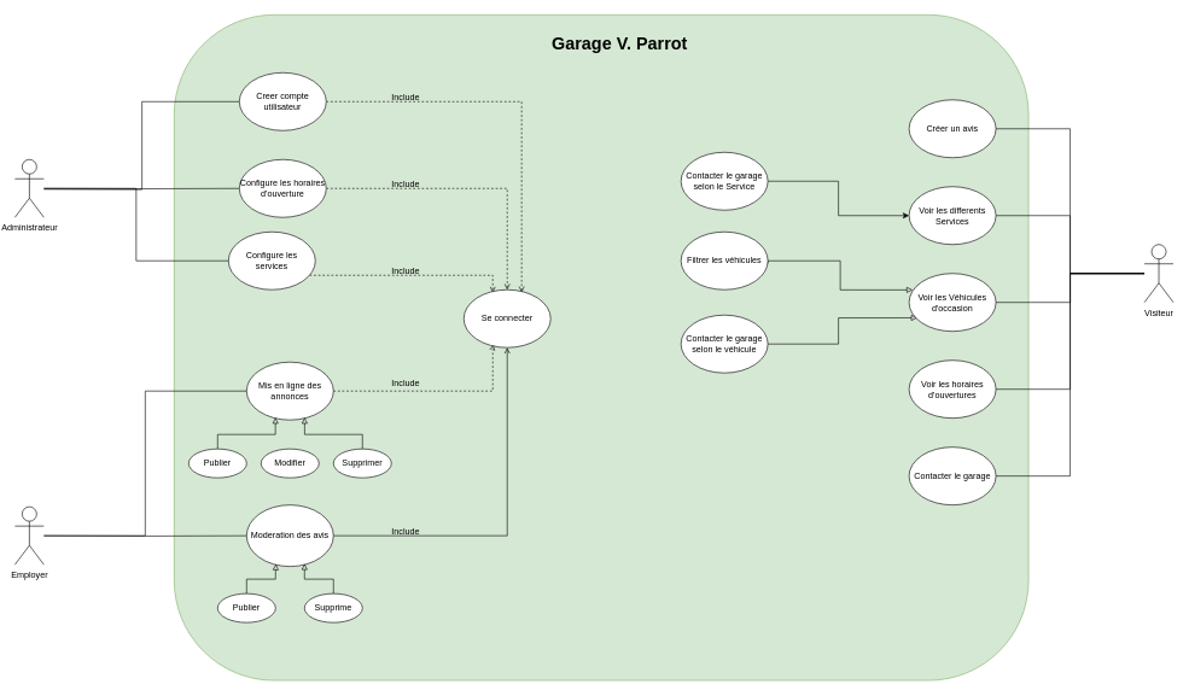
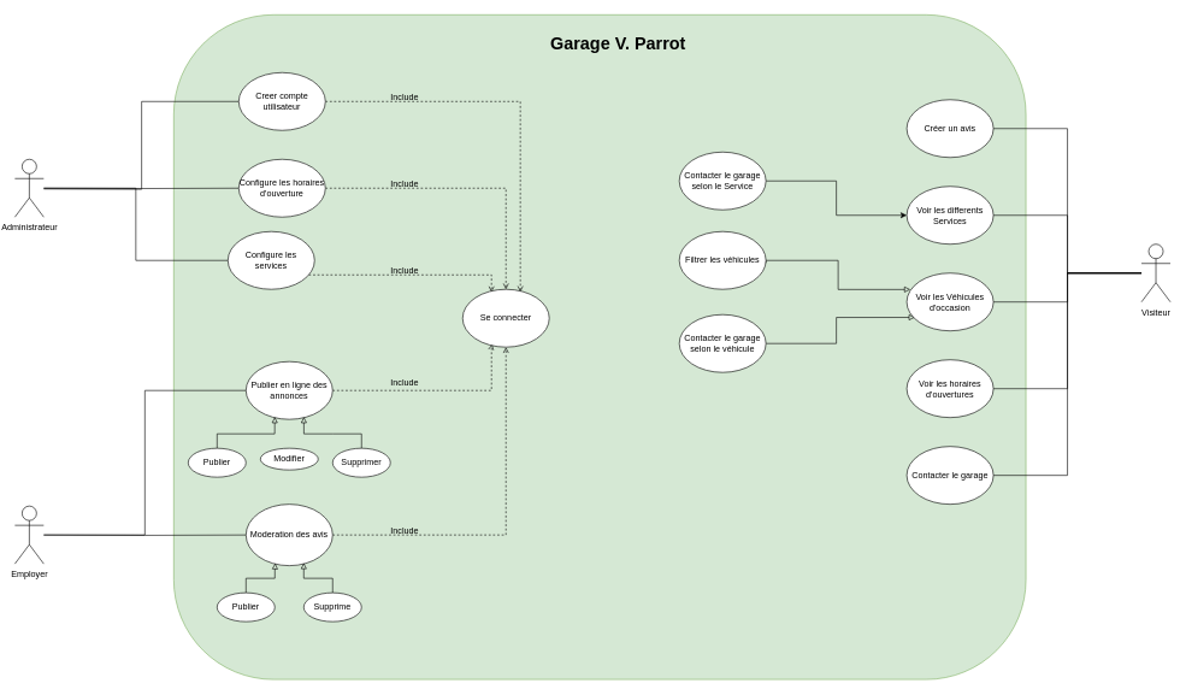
  <mxCell id="0" />
  <mxCell id="1" parent="0" />
  <mxCell id="2" value="" style="rounded=1;whiteSpace=wrap;html=1;fillColor=#d5e8d4;strokeColor=#82b366;" vertex="1" parent="1"><mxGeometry x="240" y="20" width="1180" height="920" as="geometry" /></mxCell>
  <mxCell id="3" value="Administrateur" style="shape=umlActor;verticalLabelPosition=bottom;verticalAlign=top;html=1;outlineConnect=0;" parent="1" vertex="1"><mxGeometry x="20" y="220" width="40" height="80" as="geometry" /></mxCell>
  <mxCell id="4" value="Employer" style="shape=umlActor;verticalLabelPosition=bottom;verticalAlign=top;html=1;outlineConnect=0;" parent="1" vertex="1"><mxGeometry x="20" y="700" width="40" height="80" as="geometry" /></mxCell>
  <mxCell id="5" style="edgeStyle=orthogonalEdgeStyle;rounded=0;orthogonalLoop=1;jettySize=auto;html=1;entryX=0;entryY=0.5;entryDx=0;entryDy=0;endArrow=none;endFill=0;" parent="1" target="17" edge="1"><mxGeometry relative="1" as="geometry"><mxPoint x="60" y="740" as="sourcePoint" /></mxGeometry></mxCell>
  <mxCell id="6" style="edgeStyle=orthogonalEdgeStyle;rounded=0;orthogonalLoop=1;jettySize=auto;html=1;entryX=0;entryY=0.5;entryDx=0;entryDy=0;endArrow=none;endFill=0;" parent="1" source="4" target="19" edge="1"><mxGeometry relative="1" as="geometry"><mxPoint x="260" y="740" as="sourcePoint" /></mxGeometry></mxCell>
  <mxCell id="7" style="edgeStyle=orthogonalEdgeStyle;rounded=0;orthogonalLoop=1;jettySize=auto;html=1;entryX=0;entryY=0.5;entryDx=0;entryDy=0;endArrow=none;endFill=0;" parent="1" target="11" edge="1"><mxGeometry relative="1" as="geometry"><mxPoint x="60" y="260" as="sourcePoint" /></mxGeometry></mxCell>
  <mxCell id="8" style="edgeStyle=orthogonalEdgeStyle;rounded=0;orthogonalLoop=1;jettySize=auto;html=1;entryX=0;entryY=0.5;entryDx=0;entryDy=0;endArrow=none;endFill=0;" parent="1" target="13" edge="1"><mxGeometry relative="1" as="geometry"><mxPoint x="60" y="261" as="sourcePoint" /></mxGeometry></mxCell>
  <mxCell id="9" style="edgeStyle=orthogonalEdgeStyle;rounded=0;orthogonalLoop=1;jettySize=auto;html=1;entryX=0;entryY=0.5;entryDx=0;entryDy=0;endArrow=none;endFill=0;" parent="1" source="3" target="15" edge="1"><mxGeometry relative="1" as="geometry"><mxPoint x="260" y="260" as="sourcePoint" /></mxGeometry></mxCell>
  <mxCell id="10" style="edgeStyle=orthogonalEdgeStyle;rounded=0;orthogonalLoop=1;jettySize=auto;html=1;entryX=0.5;entryY=0;entryDx=0;entryDy=0;dashed=1;endArrow=open;endFill=0;" parent="1" source="11" target="20" edge="1"><mxGeometry relative="1" as="geometry" /></mxCell>
  <mxCell id="11" value="Configure les horaires d'ouverture" style="ellipse;whiteSpace=wrap;html=1;" parent="1" vertex="1"><mxGeometry x="330" y="220" width="120" height="80" as="geometry" /></mxCell>
  <mxCell id="12" style="edgeStyle=orthogonalEdgeStyle;rounded=0;orthogonalLoop=1;jettySize=auto;html=1;entryX=0.666;entryY=0.045;entryDx=0;entryDy=0;dashed=1;endArrow=open;endFill=0;entryPerimeter=0;" parent="1" source="13" target="20" edge="1"><mxGeometry relative="1" as="geometry"><Array as="points"><mxPoint x="720" y="140" /></Array></mxGeometry></mxCell>
  <mxCell id="13" value="Creer compte utilisateur" style="ellipse;whiteSpace=wrap;html=1;" parent="1" vertex="1"><mxGeometry x="330" y="100" width="120" height="80" as="geometry" /></mxCell>
  <mxCell id="14" style="edgeStyle=orthogonalEdgeStyle;rounded=0;orthogonalLoop=1;jettySize=auto;html=1;dashed=1;endArrow=open;endFill=0;entryX=0.333;entryY=0.05;entryDx=0;entryDy=0;entryPerimeter=0;" parent="1" source="15" target="20" edge="1"><mxGeometry relative="1" as="geometry"><mxPoint x="700" y="400" as="targetPoint" /><Array as="points"><mxPoint x="680" y="380" /></Array></mxGeometry></mxCell>
  <mxCell id="15" value="Configure les services" style="ellipse;whiteSpace=wrap;html=1;" parent="1" vertex="1"><mxGeometry x="315" y="320" width="120" height="80" as="geometry" /></mxCell>
- <mxCell id="16" style="edgeStyle=orthogonalEdgeStyle;rounded=0;orthogonalLoop=1;jettySize=auto;html=1;entryX=0.5;entryY=1;entryDx=0;entryDy=0;dashed=0;endArrow=open;endFill=0;" parent="1" source="17" target="20" edge="1"><mxGeometry relative="1" as="geometry"><mxPoint x="700" y="600" as="targetPoint" /></mxGeometry></mxCell>
+ <mxCell id="16" style="edgeStyle=orthogonalEdgeStyle;rounded=0;orthogonalLoop=1;jettySize=auto;html=1;entryX=0.5;entryY=1;entryDx=0;entryDy=0;dashed=1;endArrow=open;endFill=0;" parent="1" source="17" target="20" edge="1"><mxGeometry relative="1" as="geometry"><mxPoint x="700" y="600" as="targetPoint" /></mxGeometry></mxCell>
  <mxCell id="17" value="Moderation des avis" style="ellipse;whiteSpace=wrap;html=1;" parent="1" vertex="1"><mxGeometry x="340" y="697.5" width="120" height="85" as="geometry" /></mxCell>
  <mxCell id="18" style="edgeStyle=orthogonalEdgeStyle;rounded=0;orthogonalLoop=1;jettySize=auto;html=1;entryX=0.34;entryY=0.947;entryDx=0;entryDy=0;dashed=1;endArrow=open;endFill=0;entryPerimeter=0;" parent="1" source="19" target="20" edge="1"><mxGeometry relative="1" as="geometry"><mxPoint x="700" y="600" as="targetPoint" /><Array as="points"><mxPoint x="680" y="540" /><mxPoint x="680" y="480" /><mxPoint x="681" y="480" /></Array></mxGeometry></mxCell>
- <mxCell id="19" value="Mis en ligne des annonces" style="ellipse;whiteSpace=wrap;html=1;" parent="1" vertex="1"><mxGeometry x="340" y="500" width="120" height="80" as="geometry" /></mxCell>
+ <mxCell id="19" value="Publier en ligne des annonces" style="ellipse;whiteSpace=wrap;html=1;" parent="1" vertex="1"><mxGeometry x="340" y="500" width="120" height="80" as="geometry" /></mxCell>
  <mxCell id="20" value="Se connecter" style="ellipse;whiteSpace=wrap;html=1;" parent="1" vertex="1"><mxGeometry x="640" y="400" width="120" height="80" as="geometry" /></mxCell>
  <mxCell id="21" value="Include" style="text;html=1;strokeColor=none;fillColor=none;align=center;verticalAlign=middle;whiteSpace=wrap;rounded=0;" parent="1" vertex="1"><mxGeometry x="530" y="120" width="60" height="30" as="geometry" /></mxCell>
  <mxCell id="22" value="Include" style="text;html=1;strokeColor=none;fillColor=none;align=center;verticalAlign=middle;whiteSpace=wrap;rounded=0;" parent="1" vertex="1"><mxGeometry x="530" y="240" width="60" height="30" as="geometry" /></mxCell>
  <mxCell id="23" value="Include" style="text;html=1;strokeColor=none;fillColor=none;align=center;verticalAlign=middle;whiteSpace=wrap;rounded=0;" parent="1" vertex="1"><mxGeometry x="530" y="360" width="60" height="30" as="geometry" /></mxCell>
  <mxCell id="24" value="Include" style="text;html=1;strokeColor=none;fillColor=none;align=center;verticalAlign=middle;whiteSpace=wrap;rounded=0;" parent="1" vertex="1"><mxGeometry x="530" y="515" width="60" height="30" as="geometry" /></mxCell>
  <mxCell id="25" value="Include" style="text;html=1;strokeColor=none;fillColor=none;align=center;verticalAlign=middle;whiteSpace=wrap;rounded=0;" parent="1" vertex="1"><mxGeometry x="530" y="720" width="60" height="30" as="geometry" /></mxCell>
  <mxCell id="26" style="edgeStyle=orthogonalEdgeStyle;rounded=0;orthogonalLoop=1;jettySize=auto;html=1;entryX=0.338;entryY=0.959;entryDx=0;entryDy=0;entryPerimeter=0;endArrow=block;endFill=0;" parent="1" source="27" target="17" edge="1"><mxGeometry relative="1" as="geometry"><Array as="points"><mxPoint x="340" y="800" /><mxPoint x="380" y="800" /><mxPoint x="380" y="790" /><mxPoint x="381" y="790" /></Array></mxGeometry></mxCell>
  <mxCell id="27" value="Publier" style="ellipse;whiteSpace=wrap;html=1;" parent="1" vertex="1"><mxGeometry x="300" y="820" width="80" height="40" as="geometry" /></mxCell>
  <mxCell id="28" style="edgeStyle=orthogonalEdgeStyle;rounded=0;orthogonalLoop=1;jettySize=auto;html=1;entryX=0.667;entryY=0.954;entryDx=0;entryDy=0;entryPerimeter=0;endArrow=block;endFill=0;" parent="1" source="29" target="17" edge="1"><mxGeometry relative="1" as="geometry"><mxPoint x="380" y="780" as="targetPoint" /><Array as="points"><mxPoint x="460" y="800" /><mxPoint x="420" y="800" /></Array></mxGeometry></mxCell>
  <mxCell id="29" value="Supprime" style="ellipse;whiteSpace=wrap;html=1;" parent="1" vertex="1"><mxGeometry x="420" y="820" width="80" height="40" as="geometry" /></mxCell>
  <mxCell id="30" style="edgeStyle=orthogonalEdgeStyle;rounded=0;orthogonalLoop=1;jettySize=auto;html=1;entryX=0.332;entryY=0.957;entryDx=0;entryDy=0;endArrow=block;endFill=0;entryPerimeter=0;" parent="1" source="31" target="19" edge="1"><mxGeometry relative="1" as="geometry"><Array as="points"><mxPoint x="300" y="600" /><mxPoint x="380" y="600" /></Array></mxGeometry></mxCell>
  <mxCell id="31" value="Publier" style="ellipse;whiteSpace=wrap;html=1;" parent="1" vertex="1"><mxGeometry x="260" y="620" width="80" height="40" as="geometry" /></mxCell>
  <mxCell id="32" style="edgeStyle=orthogonalEdgeStyle;rounded=0;orthogonalLoop=1;jettySize=auto;html=1;exitX=0.5;exitY=0;exitDx=0;exitDy=0;entryX=0.668;entryY=0.957;entryDx=0;entryDy=0;endArrow=block;endFill=0;entryPerimeter=0;" parent="1" source="33" target="19" edge="1"><mxGeometry relative="1" as="geometry"><Array as="points"><mxPoint x="460" y="600" /><mxPoint x="420" y="600" /><mxPoint x="420" y="580" /></Array></mxGeometry></mxCell>
  <mxCell id="33" value="Supprimer" style="ellipse;whiteSpace=wrap;html=1;" parent="1" vertex="1"><mxGeometry x="460" y="620" width="80" height="40" as="geometry" /></mxCell>
  <mxCell id="34" style="edgeStyle=orthogonalEdgeStyle;rounded=0;orthogonalLoop=1;jettySize=auto;html=1;entryX=1;entryY=0.5;entryDx=0;entryDy=0;endArrow=none;endFill=0;" parent="1" source="39" target="40" edge="1"><mxGeometry relative="1" as="geometry" /></mxCell>
  <mxCell id="35" style="edgeStyle=orthogonalEdgeStyle;rounded=0;orthogonalLoop=1;jettySize=auto;html=1;entryX=1;entryY=0.5;entryDx=0;entryDy=0;endArrow=none;endFill=0;" parent="1" source="39" target="46" edge="1"><mxGeometry relative="1" as="geometry" /></mxCell>
  <mxCell id="36" style="edgeStyle=orthogonalEdgeStyle;rounded=0;orthogonalLoop=1;jettySize=auto;html=1;entryX=1;entryY=0.5;entryDx=0;entryDy=0;endArrow=none;endFill=0;" parent="1" source="39" target="43" edge="1"><mxGeometry relative="1" as="geometry" /></mxCell>
  <mxCell id="37" style="edgeStyle=orthogonalEdgeStyle;rounded=0;orthogonalLoop=1;jettySize=auto;html=1;entryX=1;entryY=0.5;entryDx=0;entryDy=0;endArrow=none;endFill=0;" parent="1" source="39" target="44" edge="1"><mxGeometry relative="1" as="geometry" /></mxCell>
  <mxCell id="38" style="edgeStyle=orthogonalEdgeStyle;rounded=0;orthogonalLoop=1;jettySize=auto;html=1;entryX=1;entryY=0.5;entryDx=0;entryDy=0;endArrow=none;endFill=0;" parent="1" source="39" target="45" edge="1"><mxGeometry relative="1" as="geometry" /></mxCell>
  <mxCell id="39" value="Visiteur" style="shape=umlActor;verticalLabelPosition=bottom;verticalAlign=top;html=1;outlineConnect=0;" parent="1" vertex="1"><mxGeometry x="1580" y="337.5" width="40" height="80" as="geometry" /></mxCell>
  <mxCell id="40" value="Voir les differents Services" style="ellipse;whiteSpace=wrap;html=1;" parent="1" vertex="1"><mxGeometry x="1255" y="257.5" width="120" height="80" as="geometry" /></mxCell>
  <mxCell id="41" style="edgeStyle=orthogonalEdgeStyle;rounded=0;orthogonalLoop=1;jettySize=auto;html=1;entryX=1;entryY=0.5;entryDx=0;entryDy=0;startArrow=block;startFill=0;endArrow=none;endFill=0;exitX=0.042;exitY=0.284;exitDx=0;exitDy=0;exitPerimeter=0;" parent="1" source="43" edge="1"><mxGeometry relative="1" as="geometry"><mxPoint x="1250" y="380" as="sourcePoint" /><mxPoint x="1060" y="363.46" as="targetPoint" /><Array as="points"><mxPoint x="1160" y="400" /><mxPoint x="1160" y="360" /><mxPoint x="1060" y="360" /></Array></mxGeometry></mxCell>
  <mxCell id="42" style="edgeStyle=orthogonalEdgeStyle;rounded=0;orthogonalLoop=1;jettySize=auto;html=1;entryX=1;entryY=0.5;entryDx=0;entryDy=0;strokeColor=default;startArrow=block;startFill=0;endArrow=none;endFill=0;exitX=0.094;exitY=0.767;exitDx=0;exitDy=0;exitPerimeter=0;" parent="1" source="43" target="48" edge="1"><mxGeometry relative="1" as="geometry"><mxPoint x="1230" y="440" as="sourcePoint" /></mxGeometry></mxCell>
  <mxCell id="43" value="Voir les Véhicules d'occasion" style="ellipse;whiteSpace=wrap;html=1;" parent="1" vertex="1"><mxGeometry x="1255" y="377.5" width="120" height="80" as="geometry" /></mxCell>
  <mxCell id="44" value="Voir les horaires d'ouvertures" style="ellipse;whiteSpace=wrap;html=1;" parent="1" vertex="1"><mxGeometry x="1255" y="497.5" width="120" height="80" as="geometry" /></mxCell>
  <mxCell id="45" value="Contacter le garage" style="ellipse;whiteSpace=wrap;html=1;" parent="1" vertex="1"><mxGeometry x="1255" y="617.5" width="120" height="80" as="geometry" /></mxCell>
  <mxCell id="46" value="Créer un avis" style="ellipse;whiteSpace=wrap;html=1;" parent="1" vertex="1"><mxGeometry x="1255" y="137.5" width="120" height="80" as="geometry" /></mxCell>
  <mxCell id="47" value="Filtrer les véhicules" style="ellipse;whiteSpace=wrap;html=1;" parent="1" vertex="1"><mxGeometry x="940" y="320" width="120" height="80" as="geometry" /></mxCell>
  <mxCell id="48" value="Contacter le garage selon le véhicule" style="ellipse;whiteSpace=wrap;html=1;" parent="1" vertex="1"><mxGeometry x="940" y="435" width="120" height="80" as="geometry" /></mxCell>
- <mxCell id="49" value="Modifier" style="ellipse;whiteSpace=wrap;html=1;" parent="1" vertex="1"><mxGeometry x="360" y="620" width="80" height="40" as="geometry" /></mxCell>
+ <mxCell id="49" value="Modifier" style="ellipse;whiteSpace=wrap;html=1;" parent="1" vertex="1"><mxGeometry x="360" y="620" width="80" height="30" as="geometry" /></mxCell>
  <mxCell id="50" style="edgeStyle=orthogonalEdgeStyle;rounded=0;orthogonalLoop=1;jettySize=auto;html=1;entryX=0;entryY=0.5;entryDx=0;entryDy=0;" parent="1" source="51" target="40" edge="1"><mxGeometry relative="1" as="geometry" /></mxCell>
  <mxCell id="51" value="Contacter le garage selon le Service" style="ellipse;whiteSpace=wrap;html=1;" parent="1" vertex="1"><mxGeometry x="940" y="210" width="120" height="80" as="geometry" /></mxCell>
  <mxCell id="52" value="Garage V. Parrot" style="text;strokeColor=none;fillColor=none;html=1;fontSize=24;fontStyle=1;verticalAlign=middle;align=center;" vertex="1" parent="1"><mxGeometry x="740" y="40" width="230" height="40" as="geometry" /></mxCell>
